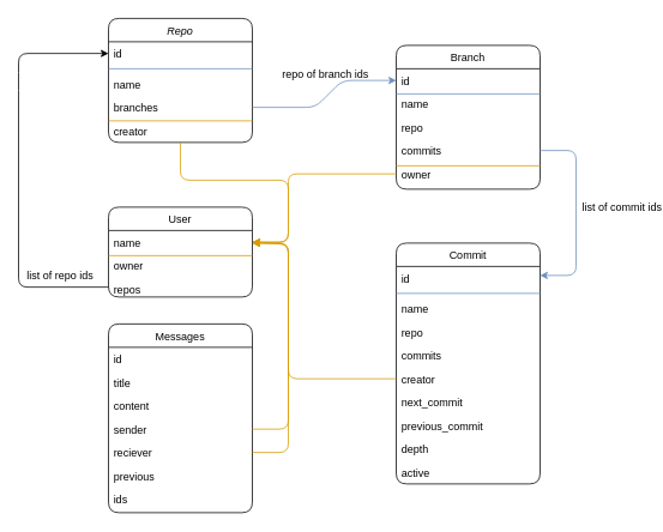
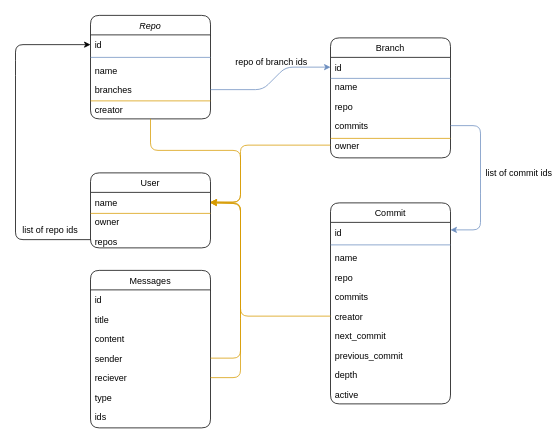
  <mxCell id="0" />
  <mxCell id="1" parent="0" />
  <mxCell id="2" value="Repo" style="swimlane;fontStyle=2;align=center;verticalAlign=top;childLayout=stackLayout;horizontal=1;startSize=26;horizontalStack=0;resizeParent=1;resizeLast=0;collapsible=1;marginBottom=0;rounded=1;shadow=0;strokeWidth=1;" parent="1" vertex="1"><mxGeometry x="120" y="20" width="160" height="138" as="geometry"><mxRectangle x="140" y="50" width="160" height="26" as="alternateBounds" /></mxGeometry></mxCell>
  <mxCell id="3" value="id" style="text;align=left;verticalAlign=top;spacingLeft=4;spacingRight=4;overflow=hidden;rotatable=0;points=[[0,0.5],[1,0.5]];portConstraint=eastwest;" parent="2" vertex="1"><mxGeometry y="26" width="160" height="26" as="geometry" /></mxCell>
  <mxCell id="4" value="" style="line;html=1;strokeWidth=1;align=left;verticalAlign=middle;spacingTop=-1;spacingLeft=3;spacingRight=3;rotatable=0;labelPosition=right;points=[];portConstraint=eastwest;fillColor=#dae8fc;strokeColor=#6c8ebf;" vertex="1" parent="2"><mxGeometry y="52" width="160" height="8" as="geometry" /></mxCell>
  <mxCell id="5" value="name" style="text;align=left;verticalAlign=top;spacingLeft=4;spacingRight=4;overflow=hidden;rotatable=0;points=[[0,0.5],[1,0.5]];portConstraint=eastwest;rounded=0;shadow=0;html=0;" parent="2" vertex="1"><mxGeometry y="60" width="160" height="26" as="geometry" /></mxCell>
  <mxCell id="6" value="branches" style="text;align=left;verticalAlign=top;spacingLeft=4;spacingRight=4;overflow=hidden;rotatable=0;points=[[0,0.5],[1,0.5]];portConstraint=eastwest;rounded=0;shadow=0;html=0;" parent="2" vertex="1"><mxGeometry y="86" width="160" height="26" as="geometry" /></mxCell>
  <mxCell id="7" value="creator" style="text;align=left;verticalAlign=top;spacingLeft=4;spacingRight=4;overflow=hidden;rotatable=0;points=[[0,0.5],[1,0.5]];portConstraint=eastwest;" parent="2" vertex="1"><mxGeometry y="112" width="160" height="26" as="geometry" /></mxCell>
  <mxCell id="8" value="Branch" style="swimlane;fontStyle=0;align=center;verticalAlign=top;childLayout=stackLayout;horizontal=1;startSize=26;horizontalStack=0;resizeParent=1;resizeLast=0;collapsible=1;marginBottom=0;rounded=1;shadow=0;strokeWidth=1;" parent="1" vertex="1"><mxGeometry x="440" y="50" width="160" height="160" as="geometry"><mxRectangle x="520" y="100" width="160" height="26" as="alternateBounds" /></mxGeometry></mxCell>
  <mxCell id="9" value="id" style="text;align=left;verticalAlign=top;spacingLeft=4;spacingRight=4;overflow=hidden;rotatable=0;points=[[0,0.5],[1,0.5]];portConstraint=eastwest;" parent="8" vertex="1"><mxGeometry y="26" width="160" height="26" as="geometry" /></mxCell>
  <mxCell id="10" value="name" style="text;align=left;verticalAlign=top;spacingLeft=4;spacingRight=4;overflow=hidden;rotatable=0;points=[[0,0.5],[1,0.5]];portConstraint=eastwest;rounded=0;shadow=0;html=0;" parent="8" vertex="1"><mxGeometry y="52" width="160" height="26" as="geometry" /></mxCell>
  <mxCell id="11" value="repo" style="text;align=left;verticalAlign=top;spacingLeft=4;spacingRight=4;overflow=hidden;rotatable=0;points=[[0,0.5],[1,0.5]];portConstraint=eastwest;rounded=0;shadow=0;html=0;" parent="8" vertex="1"><mxGeometry y="78" width="160" height="26" as="geometry" /></mxCell>
  <mxCell id="12" value="commits" style="text;align=left;verticalAlign=top;spacingLeft=4;spacingRight=4;overflow=hidden;rotatable=0;points=[[0,0.5],[1,0.5]];portConstraint=eastwest;rounded=0;shadow=0;html=0;" parent="8" vertex="1"><mxGeometry y="104" width="160" height="26" as="geometry" /></mxCell>
  <mxCell id="13" value="owner" style="text;align=left;verticalAlign=top;spacingLeft=4;spacingRight=4;overflow=hidden;rotatable=0;points=[[0,0.5],[1,0.5]];portConstraint=eastwest;rounded=0;shadow=0;html=0;" parent="8" vertex="1"><mxGeometry y="130" width="160" height="26" as="geometry" /></mxCell>
  <mxCell id="14" value="User" style="swimlane;fontStyle=0;align=center;verticalAlign=top;childLayout=stackLayout;horizontal=1;startSize=26;horizontalStack=0;resizeParent=1;resizeLast=0;collapsible=1;marginBottom=0;rounded=1;shadow=0;strokeWidth=1;" vertex="1" parent="1"><mxGeometry x="120" y="230" width="160" height="100" as="geometry"><mxRectangle x="550" y="140" width="160" height="26" as="alternateBounds" /></mxGeometry></mxCell>
  <mxCell id="15" value="name" style="text;align=left;verticalAlign=top;spacingLeft=4;spacingRight=4;overflow=hidden;rotatable=0;points=[[0,0.5],[1,0.5]];portConstraint=eastwest;rounded=0;shadow=0;html=0;" vertex="1" parent="14"><mxGeometry y="26" width="160" height="26" as="geometry" /></mxCell>
  <mxCell id="16" value="owner" style="text;align=left;verticalAlign=top;spacingLeft=4;spacingRight=4;overflow=hidden;rotatable=0;points=[[0,0.5],[1,0.5]];portConstraint=eastwest;rounded=0;shadow=0;html=0;" vertex="1" parent="14"><mxGeometry y="52" width="160" height="26" as="geometry" /></mxCell>
  <mxCell id="17" value="repos" style="text;align=left;verticalAlign=top;spacingLeft=4;spacingRight=4;overflow=hidden;rotatable=0;points=[[0,0.5],[1,0.5]];portConstraint=eastwest;rounded=0;shadow=0;html=0;" vertex="1" parent="14"><mxGeometry y="78" width="160" height="22" as="geometry" /></mxCell>
  <mxCell id="18" value="" style="endArrow=classic;html=1;exitX=0.5;exitY=1;exitDx=0;exitDy=0;entryX=1;entryY=0.5;entryDx=0;entryDy=0;fillColor=#ffe6cc;strokeColor=#d79b00;" edge="1" parent="1" source="2" target="15"><mxGeometry width="50" height="50" relative="1" as="geometry"><mxPoint x="70" y="350" as="sourcePoint" /><mxPoint x="90" y="300" as="targetPoint" /><Array as="points"><mxPoint x="200" y="200" /><mxPoint x="320" y="200" /><mxPoint x="320" y="269" /></Array></mxGeometry></mxCell>
  <mxCell id="19" value="" style="endArrow=classic;html=1;exitX=0;exitY=0.5;exitDx=0;exitDy=0;entryX=1;entryY=0.5;entryDx=0;entryDy=0;fillColor=#ffe6cc;strokeColor=#d79b00;" edge="1" parent="1" source="13" target="15"><mxGeometry width="50" height="50" relative="1" as="geometry"><mxPoint x="430" y="176" as="sourcePoint" /><mxPoint x="350" y="279" as="targetPoint" /><Array as="points"><mxPoint x="320" y="193" /><mxPoint x="320" y="210" /><mxPoint x="320" y="269" /></Array></mxGeometry></mxCell>
  <mxCell id="20" value="Commit" style="swimlane;fontStyle=0;align=center;verticalAlign=top;childLayout=stackLayout;horizontal=1;startSize=26;horizontalStack=0;resizeParent=1;resizeLast=0;collapsible=1;marginBottom=0;rounded=1;shadow=0;strokeWidth=1;" vertex="1" parent="1"><mxGeometry x="440" y="270" width="160" height="268" as="geometry"><mxRectangle x="520" y="100" width="160" height="26" as="alternateBounds" /></mxGeometry></mxCell>
  <mxCell id="21" value="id" style="text;align=left;verticalAlign=top;spacingLeft=4;spacingRight=4;overflow=hidden;rotatable=0;points=[[0,0.5],[1,0.5]];portConstraint=eastwest;" vertex="1" parent="20"><mxGeometry y="26" width="160" height="26" as="geometry" /></mxCell>
  <mxCell id="22" value="" style="line;html=1;strokeWidth=1;align=left;verticalAlign=middle;spacingTop=-1;spacingLeft=3;spacingRight=3;rotatable=0;labelPosition=right;points=[];portConstraint=eastwest;strokeColor=#6c8ebf;fillColor=#000000;" vertex="1" parent="20"><mxGeometry y="52" width="160" height="8" as="geometry" /></mxCell>
  <mxCell id="23" value="name" style="text;align=left;verticalAlign=top;spacingLeft=4;spacingRight=4;overflow=hidden;rotatable=0;points=[[0,0.5],[1,0.5]];portConstraint=eastwest;rounded=0;shadow=0;html=0;" vertex="1" parent="20"><mxGeometry y="60" width="160" height="26" as="geometry" /></mxCell>
  <mxCell id="24" value="repo" style="text;align=left;verticalAlign=top;spacingLeft=4;spacingRight=4;overflow=hidden;rotatable=0;points=[[0,0.5],[1,0.5]];portConstraint=eastwest;rounded=0;shadow=0;html=0;" vertex="1" parent="20"><mxGeometry y="86" width="160" height="26" as="geometry" /></mxCell>
  <mxCell id="25" value="commits" style="text;align=left;verticalAlign=top;spacingLeft=4;spacingRight=4;overflow=hidden;rotatable=0;points=[[0,0.5],[1,0.5]];portConstraint=eastwest;rounded=0;shadow=0;html=0;" vertex="1" parent="20"><mxGeometry y="112" width="160" height="26" as="geometry" /></mxCell>
  <mxCell id="26" value="creator" style="text;align=left;verticalAlign=top;spacingLeft=4;spacingRight=4;overflow=hidden;rotatable=0;points=[[0,0.5],[1,0.5]];portConstraint=eastwest;rounded=0;shadow=0;html=0;" vertex="1" parent="20"><mxGeometry y="138" width="160" height="26" as="geometry" /></mxCell>
  <mxCell id="27" value="next_commit" style="text;align=left;verticalAlign=top;spacingLeft=4;spacingRight=4;overflow=hidden;rotatable=0;points=[[0,0.5],[1,0.5]];portConstraint=eastwest;rounded=0;shadow=0;html=0;" vertex="1" parent="20"><mxGeometry y="164" width="160" height="26" as="geometry" /></mxCell>
  <mxCell id="28" value="previous_commit" style="text;align=left;verticalAlign=top;spacingLeft=4;spacingRight=4;overflow=hidden;rotatable=0;points=[[0,0.5],[1,0.5]];portConstraint=eastwest;rounded=0;shadow=0;html=0;" vertex="1" parent="20"><mxGeometry y="190" width="160" height="26" as="geometry" /></mxCell>
  <mxCell id="29" value="depth" style="text;align=left;verticalAlign=top;spacingLeft=4;spacingRight=4;overflow=hidden;rotatable=0;points=[[0,0.5],[1,0.5]];portConstraint=eastwest;rounded=0;shadow=0;html=0;" vertex="1" parent="20"><mxGeometry y="216" width="160" height="26" as="geometry" /></mxCell>
  <mxCell id="30" value="active" style="text;align=left;verticalAlign=top;spacingLeft=4;spacingRight=4;overflow=hidden;rotatable=0;points=[[0,0.5],[1,0.5]];portConstraint=eastwest;rounded=0;shadow=0;html=0;" vertex="1" parent="20"><mxGeometry y="242" width="160" height="26" as="geometry" /></mxCell>
  <mxCell id="31" value="" style="endArrow=classic;html=1;exitX=0;exitY=0.5;exitDx=0;exitDy=0;entryX=0;entryY=0.5;entryDx=0;entryDy=0;" edge="1" parent="1" source="17" target="3"><mxGeometry width="50" height="50" relative="1" as="geometry"><mxPoint x="160" y="350" as="sourcePoint" /><mxPoint x="80" y="453" as="targetPoint" /><Array as="points"><mxPoint x="20" y="319" /><mxPoint x="20" y="90" /><mxPoint x="20" y="59" /></Array></mxGeometry></mxCell>
  <mxCell id="32" value="list of repo ids" style="text;html=1;resizable=0;points=[];;align=center;verticalAlign=middle;labelBackgroundColor=none;rounded=0;shadow=0;strokeWidth=1;fontSize=12;" vertex="1" connectable="0" parent="1"><mxGeometry x="60" y="300" as="geometry"><mxPoint x="5" y="5" as="offset" /></mxGeometry></mxCell>
  <mxCell id="33" value="" style="endArrow=classic;html=1;exitX=1;exitY=0.5;exitDx=0;exitDy=0;entryX=1;entryY=0.5;entryDx=0;entryDy=0;fillColor=#dae8fc;strokeColor=#6c8ebf;" edge="1" parent="1" source="12"><mxGeometry width="50" height="50" relative="1" as="geometry"><mxPoint x="760" y="230" as="sourcePoint" /><mxPoint x="600" y="306" as="targetPoint" /><Array as="points"><mxPoint x="640" y="167" /><mxPoint x="640" y="247" /><mxPoint x="640" y="306" /></Array></mxGeometry></mxCell>
  <mxCell id="34" value="list of commit ids" style="text;html=1;resizable=0;points=[];;align=center;verticalAlign=middle;labelBackgroundColor=none;rounded=0;shadow=0;strokeWidth=1;fontSize=12;" vertex="1" connectable="0" parent="1"><mxGeometry x="690" y="230" as="geometry" /></mxCell>
  <mxCell id="35" value="" style="line;html=1;strokeWidth=1;align=left;verticalAlign=middle;spacingTop=-1;spacingLeft=3;spacingRight=3;rotatable=0;labelPosition=right;points=[];portConstraint=eastwest;fillColor=#ffe6cc;strokeColor=#d79b00;" vertex="1" parent="1"><mxGeometry x="120" y="130" width="160" height="8" as="geometry" /></mxCell>
  <mxCell id="36" value="" style="line;html=1;strokeWidth=1;align=left;verticalAlign=middle;spacingTop=-1;spacingLeft=3;spacingRight=3;rotatable=0;labelPosition=right;points=[];portConstraint=eastwest;fillColor=#ffe6cc;strokeColor=#d79b00;" vertex="1" parent="1"><mxGeometry x="440" y="180" width="160" height="8" as="geometry" /></mxCell>
  <mxCell id="37" value="" style="endArrow=classic;html=1;entryX=1;entryY=0.5;entryDx=0;entryDy=0;exitX=0;exitY=0.5;exitDx=0;exitDy=0;fillColor=#ffe6cc;strokeColor=#d79b00;" edge="1" parent="1" source="26" target="15"><mxGeometry width="50" height="50" relative="1" as="geometry"><mxPoint x="440" y="420" as="sourcePoint" /><mxPoint x="280" y="270" as="targetPoint" /><Array as="points"><mxPoint x="320" y="421" /><mxPoint x="320" y="270" /></Array></mxGeometry></mxCell>
  <mxCell id="38" value="" style="endArrow=classic;html=1;exitX=1;exitY=0.5;exitDx=0;exitDy=0;entryX=0;entryY=0.5;entryDx=0;entryDy=0;fillColor=#dae8fc;strokeColor=#6c8ebf;" edge="1" parent="1" source="6" target="9"><mxGeometry width="50" height="50" relative="1" as="geometry"><mxPoint x="290" y="160" as="sourcePoint" /><mxPoint x="340" y="110" as="targetPoint" /><Array as="points"><mxPoint x="350" y="119" /><mxPoint x="380" y="89" /></Array></mxGeometry></mxCell>
  <mxCell id="39" value="repo of branch ids" style="text;html=1;resizable=0;points=[];;align=center;verticalAlign=middle;labelBackgroundColor=none;rounded=0;shadow=0;strokeWidth=1;fontSize=12;" vertex="1" connectable="0" parent="1"><mxGeometry x="350" y="80" as="geometry"><mxPoint x="10" y="2" as="offset" /></mxGeometry></mxCell>
  <mxCell id="40" value="" style="line;html=1;strokeWidth=1;align=left;verticalAlign=middle;spacingTop=-1;spacingLeft=3;spacingRight=3;rotatable=0;labelPosition=right;points=[];portConstraint=eastwest;fillColor=#ffe6cc;strokeColor=#d79b00;" vertex="1" parent="1"><mxGeometry x="120" y="280" width="160" height="8" as="geometry" /></mxCell>
  <mxCell id="41" value="" style="line;html=1;strokeWidth=1;align=left;verticalAlign=middle;spacingTop=-1;spacingLeft=3;spacingRight=3;rotatable=0;labelPosition=right;points=[];portConstraint=eastwest;strokeColor=#6c8ebf;fillColor=#000000;" vertex="1" parent="1"><mxGeometry x="440" y="100" width="160" height="8" as="geometry" /></mxCell>
  <mxCell id="42" value="Messages" style="swimlane;fontStyle=0;align=center;verticalAlign=top;childLayout=stackLayout;horizontal=1;startSize=26;horizontalStack=0;resizeParent=1;resizeLast=0;collapsible=1;marginBottom=0;rounded=1;shadow=0;strokeWidth=1;" vertex="1" parent="1"><mxGeometry x="120" y="360" width="160" height="210" as="geometry"><mxRectangle x="520" y="100" width="160" height="26" as="alternateBounds" /></mxGeometry></mxCell>
  <mxCell id="43" value="id" style="text;align=left;verticalAlign=top;spacingLeft=4;spacingRight=4;overflow=hidden;rotatable=0;points=[[0,0.5],[1,0.5]];portConstraint=eastwest;" vertex="1" parent="42"><mxGeometry y="26" width="160" height="26" as="geometry" /></mxCell>
  <mxCell id="44" value="title" style="text;align=left;verticalAlign=top;spacingLeft=4;spacingRight=4;overflow=hidden;rotatable=0;points=[[0,0.5],[1,0.5]];portConstraint=eastwest;rounded=0;shadow=0;html=0;" vertex="1" parent="42"><mxGeometry y="52" width="160" height="26" as="geometry" /></mxCell>
  <mxCell id="45" value="content" style="text;align=left;verticalAlign=top;spacingLeft=4;spacingRight=4;overflow=hidden;rotatable=0;points=[[0,0.5],[1,0.5]];portConstraint=eastwest;rounded=0;shadow=0;html=0;" vertex="1" parent="42"><mxGeometry y="78" width="160" height="26" as="geometry" /></mxCell>
  <mxCell id="46" value="sender" style="text;align=left;verticalAlign=top;spacingLeft=4;spacingRight=4;overflow=hidden;rotatable=0;points=[[0,0.5],[1,0.5]];portConstraint=eastwest;rounded=0;shadow=0;html=0;" vertex="1" parent="42"><mxGeometry y="104" width="160" height="26" as="geometry" /></mxCell>
  <mxCell id="47" value="reciever" style="text;align=left;verticalAlign=top;spacingLeft=4;spacingRight=4;overflow=hidden;rotatable=0;points=[[0,0.5],[1,0.5]];portConstraint=eastwest;rounded=0;shadow=0;html=0;" vertex="1" parent="42"><mxGeometry y="130" width="160" height="26" as="geometry" /></mxCell>
- <mxCell id="48" value="previous" style="text;align=left;verticalAlign=top;spacingLeft=4;spacingRight=4;overflow=hidden;rotatable=0;points=[[0,0.5],[1,0.5]];portConstraint=eastwest;rounded=0;shadow=0;html=0;" vertex="1" parent="42"><mxGeometry y="156" width="160" height="26" as="geometry" /></mxCell>
+ <mxCell id="48" value="type" style="text;align=left;verticalAlign=top;spacingLeft=4;spacingRight=4;overflow=hidden;rotatable=0;points=[[0,0.5],[1,0.5]];portConstraint=eastwest;rounded=0;shadow=0;html=0;" vertex="1" parent="42"><mxGeometry y="156" width="160" height="26" as="geometry" /></mxCell>
  <mxCell id="49" value="ids" style="text;align=left;verticalAlign=top;spacingLeft=4;spacingRight=4;overflow=hidden;rotatable=0;points=[[0,0.5],[1,0.5]];portConstraint=eastwest;rounded=0;shadow=0;html=0;" vertex="1" parent="42"><mxGeometry y="182" width="160" height="26" as="geometry" /></mxCell>
  <mxCell id="50" value="" style="endArrow=classic;html=1;entryX=1;entryY=0.5;entryDx=0;entryDy=0;fillColor=#ffe6cc;strokeColor=#d79b00;" edge="1" parent="1" source="46"><mxGeometry width="50" height="50" relative="1" as="geometry"><mxPoint x="320" y="500" as="sourcePoint" /><mxPoint x="280" y="270" as="targetPoint" /><Array as="points"><mxPoint x="320" y="477" /><mxPoint x="320" y="414" /><mxPoint x="320" y="271" /></Array></mxGeometry></mxCell>
  <mxCell id="51" value="" style="endArrow=classic;html=1;entryX=1;entryY=0.5;entryDx=0;entryDy=0;fillColor=#ffe6cc;strokeColor=#d79b00;exitX=1;exitY=0.5;exitDx=0;exitDy=0;" edge="1" parent="1" source="47"><mxGeometry width="50" height="50" relative="1" as="geometry"><mxPoint x="280" y="477" as="sourcePoint" /><mxPoint x="280" y="270" as="targetPoint" /><Array as="points"><mxPoint x="320" y="503" /><mxPoint x="320" y="414" /><mxPoint x="320" y="271" /></Array></mxGeometry></mxCell>
